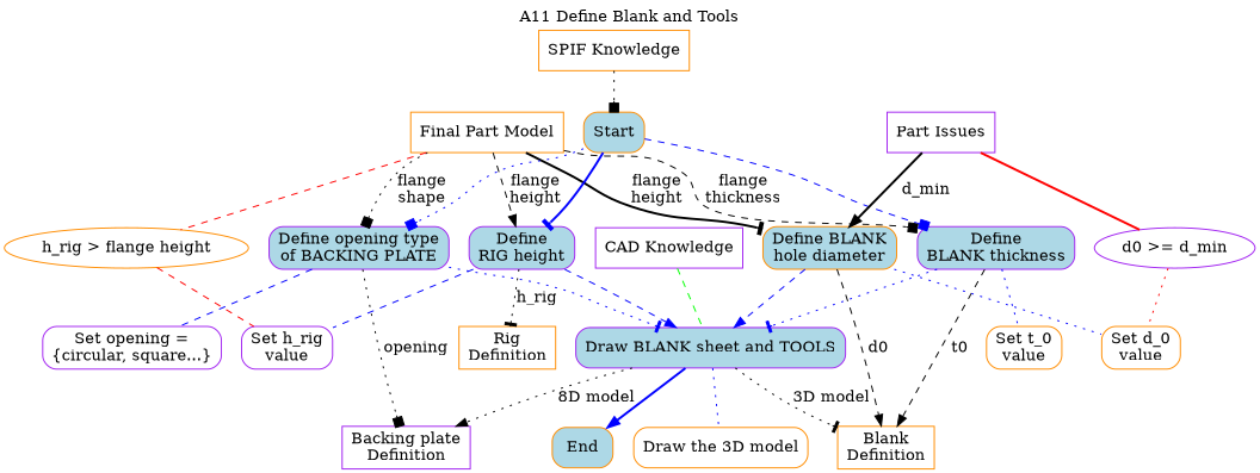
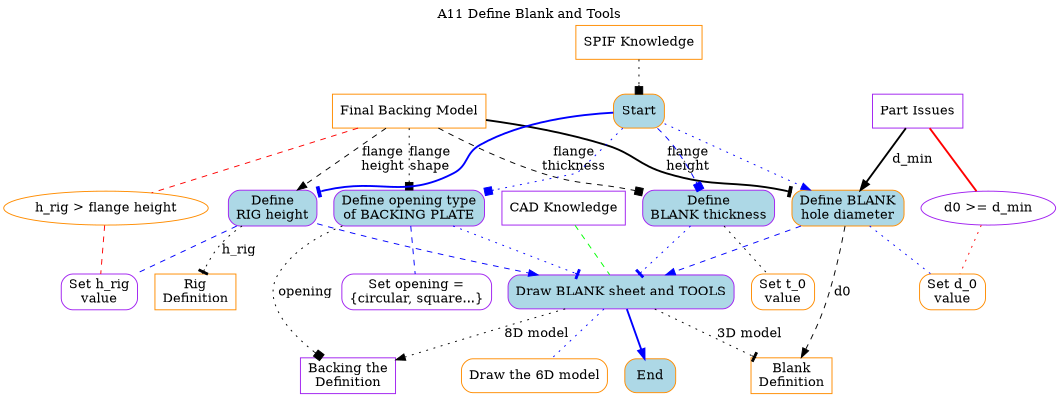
  digraph {
    label="A11 Define Blank and Tools"
    labelloc=t
    node [color=darkorange fillcolor=white shape=box style="filled, rounded"]
    edge [color=blue dir=forward fontcolor=black style=dotted]
-   n1 [label="Final Part Model" style=filled]
+   n1 [label="Final Backing Model" style=filled]
    n2 [color=purple fillcolor=lightblue label="Define\nBLANK thickness"]
    n3 [fillcolor=lightblue label="Define BLANK\nhole diameter"]
    n4 [color=purple fillcolor=lightblue label="Define\nRIG height"]
    n5 [color=purple fillcolor=lightblue label="Define opening type\nof BACKING PLATE"]
    n6 [label="h_rig > flange height" shape=ellipse style=filled]
    n7 [label="Blank\nDefinition" style=filled]
    n8 [color=purple fillcolor=lightblue label="Draw BLANK sheet and TOOLS"]
    n9 [label="Set t_0\nvalue"]
    n10 [label="Set d_0\nvalue"]
    n11 [label="Rig\nDefinition" style=filled]
    n12 [color=purple label="Set h_rig\nvalue"]
-   n13 [color=purple label="Backing plate\nDefinition" style=filled]
+   n13 [color=purple label="Backing the\nDefinition" style=filled]
    n14 [color=purple label="Set opening =\n{circular, square...}"]
    n15 [label="SPIF Knowledge" style=filled]
    Start [fillcolor=lightblue]
    n17 [color=purple label="Part Issues" style=filled]
    n18 [color=purple label="d0 >= d_min" shape=ellipse style=filled]
    n19 [color=purple label="CAD Knowledge" style=filled]
    End [fillcolor=lightblue]
-   n21 [label="Draw the 3D model"]
+   n21 [label="Draw the 6D model"]
    n1 -> n2 [arrowhead=box color=black label="flange\nthickness" style=dashed]
    n1 -> n3 [arrowhead=tee color=black label="flange\nheight" style=bold]
    n1 -> n4 [arrowhead=normal color=black label="flange\nheight" style=dashed]
    n1 -> n5 [arrowhead=box color=black label="flange\nshape"]
    n1 -> n6 [color=red dir=none style=dashed]
-   n2 -> n7 [arrowhead=normal color=black label=t0 style=dashed]
    n2 -> n8 [arrowhead=tee fontcolor=blue]
-   n2 -> n9 [dir=none fontcolor=""]
+   n2 -> n9 [color=black dir=none fontcolor=""]
    n3 -> n7 [arrowhead=normal color=black label=d0 style=dashed]
    n3 -> n8 [arrowhead=normal fontcolor=blue style=dashed]
    n3 -> n10 [dir=none fontcolor=""]
    n4 -> n8 [arrowhead=normal fontcolor=blue style=dashed]
    n4 -> n11 [arrowhead=tee color=black label=h_rig]
    n4 -> n12 [dir=none style=dashed fontcolor=""]
    n5 -> n8 [arrowhead=tee fontcolor=blue]
    n5 -> n13 [arrowhead=box color=black label=opening]
    n5 -> n14 [dir=none style=dashed fontcolor=""]
    n6 -> n12 [color=red dir=none style=dashed]
    n8 -> n7 [arrowhead=tee color=black label="3D model"]
    n8 -> n13 [arrowhead=normal color=black label="8D model"]
    n8 -> End [arrowhead=normal fontcolor=blue style=bold]
    n8 -> n21 [dir=none fontcolor=""]
    n15 -> Start [arrowhead=box color=black]
    Start -> n2 [arrowhead=box fontcolor=blue style=dashed]
+   Start -> n3 [arrowhead=normal fontcolor=blue]
    Start -> n4 [arrowhead=tee fontcolor=blue style=bold]
    Start -> n5 [arrowhead=box fontcolor=blue]
    n17 -> n3 [arrowhead=normal color=black label=d_min style=bold]
    n17 -> n18 [color=red dir=none style=bold]
    n18 -> n10 [color=red dir=none]
    n19 -> n8 [color=green dir=none fontcolor=blue style=dashed]
  }
